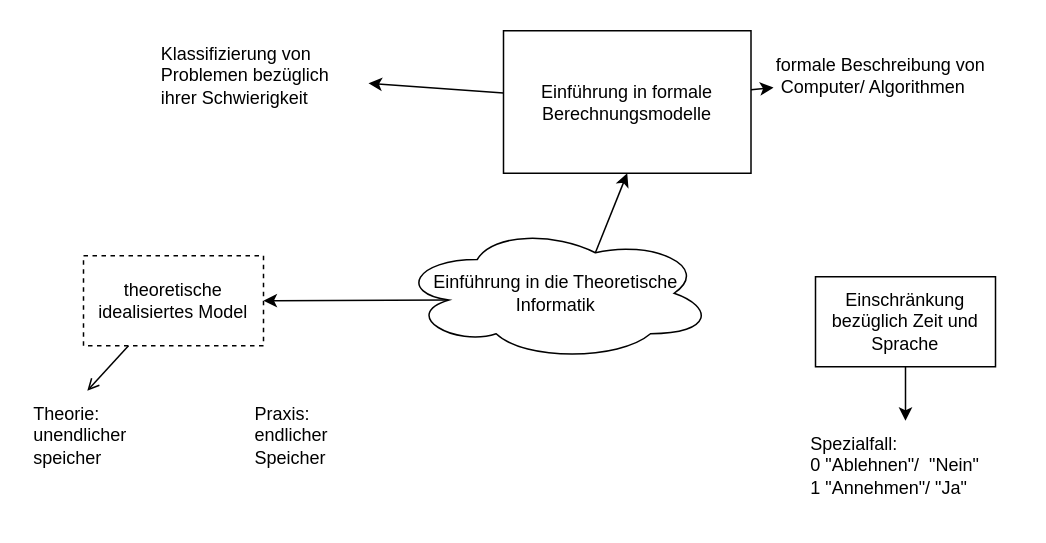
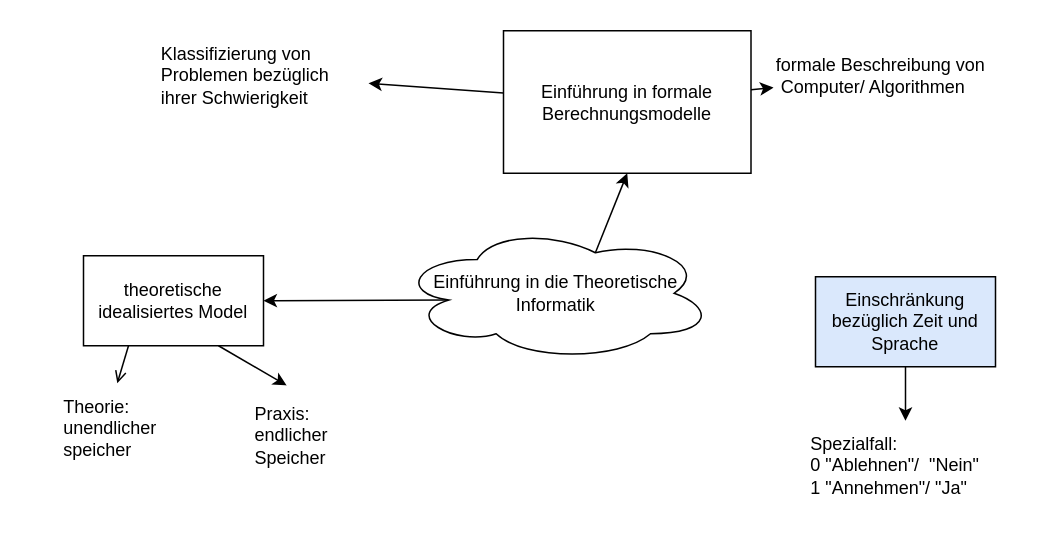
  <mxCell id="0" />
  <mxCell id="1" parent="0" />
  <mxCell id="2" style="edgeStyle=none;html=1;entryX=0.5;entryY=1;entryDx=0;entryDy=0;exitX=0.625;exitY=0.2;exitDx=0;exitDy=0;exitPerimeter=0;" edge="1" parent="1" source="4" target="7"><mxGeometry relative="1" as="geometry" /></mxCell>
  <mxCell id="3" style="edgeStyle=none;html=1;exitX=0.16;exitY=0.55;exitDx=0;exitDy=0;exitPerimeter=0;entryX=1;entryY=0.5;entryDx=0;entryDy=0;" edge="1" parent="1" source="4" target="12"><mxGeometry relative="1" as="geometry" /></mxCell>
  <mxCell id="4" value="Einführung in die Theoretische Informatik&lt;br&gt;" style="ellipse;shape=cloud;whiteSpace=wrap;html=1;" vertex="1" parent="1"><mxGeometry x="265" y="150" width="210" height="90" as="geometry" /></mxCell>
  <mxCell id="5" value="" style="edgeStyle=none;html=1;" edge="1" parent="1" source="7" target="14"><mxGeometry relative="1" as="geometry" /></mxCell>
  <mxCell id="6" value="" style="edgeStyle=none;html=1;" edge="1" parent="1" source="7" target="15"><mxGeometry relative="1" as="geometry" /></mxCell>
  <mxCell id="7" value="Einführung in formale Berechnungsmodelle" style="whiteSpace=wrap;html=1;" vertex="1" parent="1"><mxGeometry x="335" y="20" width="165" height="95" as="geometry" /></mxCell>
  <mxCell id="8" value="" style="edgeStyle=none;html=1;" edge="1" parent="1" source="9" target="13"><mxGeometry relative="1" as="geometry" /></mxCell>
- <mxCell id="9" value="Einschränkung bezüglich Zeit und Sprache" style="whiteSpace=wrap;html=1;" vertex="1" parent="1"><mxGeometry x="543" y="184" width="120" height="60" as="geometry" /></mxCell>
+ <mxCell id="9" value="Einschränkung bezüglich Zeit und Sprache" style="whiteSpace=wrap;html=1;fillColor=#dae8fc;" vertex="1" parent="1"><mxGeometry x="543" y="184" width="120" height="60" as="geometry" /></mxCell>
+ <mxCell id="10" style="edgeStyle=none;html=1;exitX=0.75;exitY=1;exitDx=0;exitDy=0;entryX=0.443;entryY=-0.059;entryDx=0;entryDy=0;entryPerimeter=0;" edge="1" parent="1" source="12" target="17"><mxGeometry relative="1" as="geometry" /></mxCell>
  <mxCell id="11" style="edgeStyle=none;html=1;exitX=0.25;exitY=1;exitDx=0;exitDy=0;entryX=0.417;entryY=0;entryDx=0;entryDy=0;entryPerimeter=0;endArrow=open;" edge="1" parent="1" source="12" target="16"><mxGeometry relative="1" as="geometry" /></mxCell>
- <mxCell id="12" value="theoretische idealisiertes Model" style="whiteSpace=wrap;html=1;dashed=1;" vertex="1" parent="1"><mxGeometry x="55" y="170" width="120" height="60" as="geometry" /></mxCell>
+ <mxCell id="12" value="theoretische idealisiertes Model" style="whiteSpace=wrap;html=1;" vertex="1" parent="1"><mxGeometry x="55" y="170" width="120" height="60" as="geometry" /></mxCell>
  <mxCell id="13" value="Spezialfall:&lt;br&gt;0 &quot;Ablehnen&quot;/&amp;nbsp; &quot;Nein&quot;&lt;br&gt;1 &quot;Annehmen&quot;/ &quot;Ja&quot;" style="text;html=1;strokeColor=none;fillColor=none;align=left;verticalAlign=middle;whiteSpace=wrap;rounded=0;" vertex="1" parent="1"><mxGeometry x="538" y="280" width="130" height="60" as="geometry" /></mxCell>
  <mxCell id="14" value="Klassifizierung von &lt;br&gt;Problemen bezüglich&amp;nbsp; &lt;br&gt;&lt;div style=&quot;&quot;&gt;&lt;span style=&quot;background-color: initial;&quot;&gt;ihrer Schwierigkeit&lt;/span&gt;&lt;/div&gt;" style="text;html=1;align=left;verticalAlign=middle;resizable=0;points=[];autosize=1;strokeColor=none;fillColor=none;" vertex="1" parent="1"><mxGeometry x="105" y="20" width="140" height="60" as="geometry" /></mxCell>
  <mxCell id="15" value="formale Beschreibung von&lt;br&gt;&amp;nbsp;Computer/ Algorithmen" style="text;html=1;align=left;verticalAlign=middle;resizable=0;points=[];autosize=1;strokeColor=none;fillColor=none;" vertex="1" parent="1"><mxGeometry x="515" y="30" width="160" height="40" as="geometry" /></mxCell>
- <mxCell id="16" value="Theorie: &lt;br&gt;unendlicher &lt;br&gt;speicher" style="text;html=1;align=left;verticalAlign=middle;resizable=0;points=[];autosize=1;strokeColor=none;fillColor=none;" vertex="1" parent="1"><mxGeometry x="20" y="260" width="90" height="60" as="geometry" /></mxCell>
+ <mxCell id="16" value="Theorie: &lt;br&gt;unendlicher &lt;br&gt;speicher" style="text;html=1;align=left;verticalAlign=middle;resizable=0;points=[];autosize=1;strokeColor=none;fillColor=none;" vertex="1" parent="1"><mxGeometry x="40" y="255" width="90" height="60" as="geometry" /></mxCell>
  <mxCell id="17" value="&lt;div style=&quot;text-align: left;&quot;&gt;&lt;span style=&quot;background-color: initial;&quot;&gt;Praxis:&lt;/span&gt;&lt;/div&gt;&lt;div style=&quot;text-align: left;&quot;&gt;&lt;span style=&quot;background-color: initial;&quot;&gt;endlicher&amp;nbsp;&lt;/span&gt;&lt;/div&gt;&lt;div style=&quot;text-align: left;&quot;&gt;&lt;span style=&quot;background-color: initial;&quot;&gt;Speicher&lt;/span&gt;&lt;/div&gt;" style="text;html=1;align=center;verticalAlign=middle;resizable=0;points=[];autosize=1;strokeColor=none;fillColor=none;" vertex="1" parent="1"><mxGeometry x="155" y="260" width="80" height="60" as="geometry" /></mxCell>
